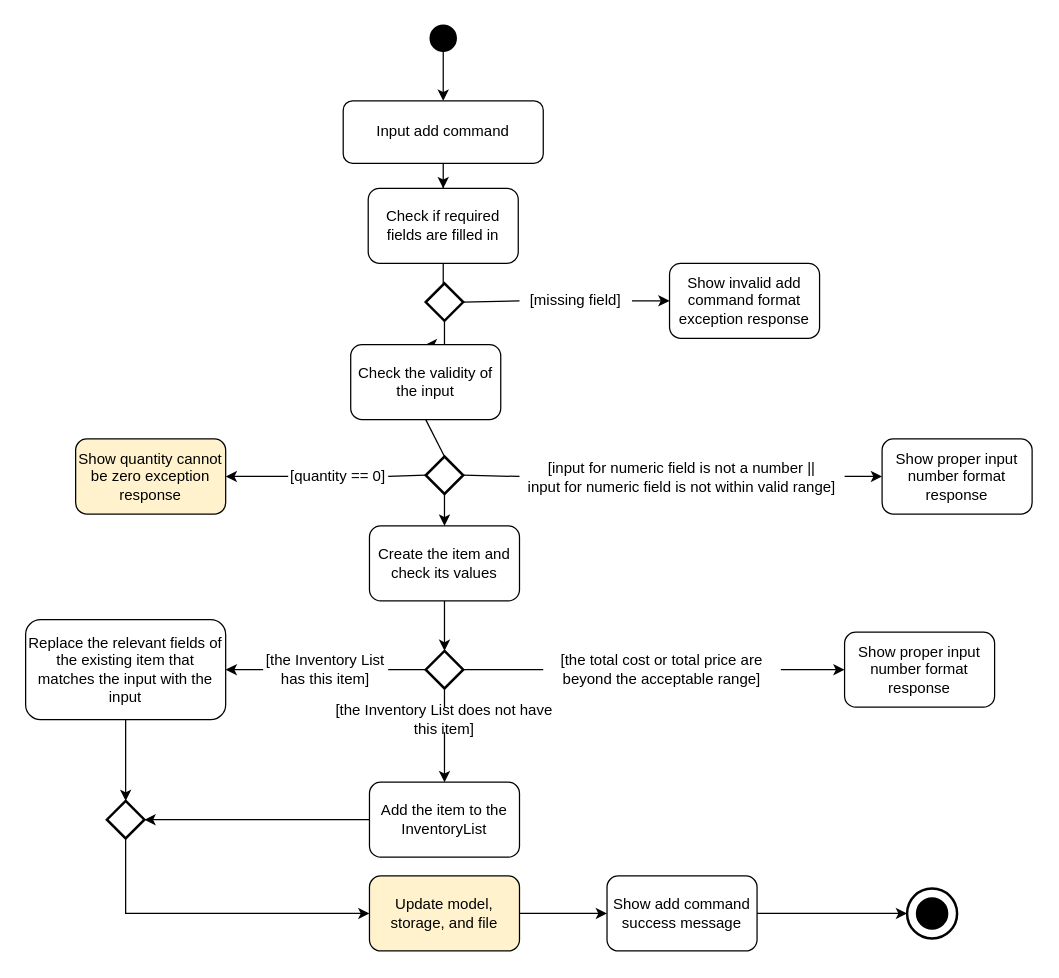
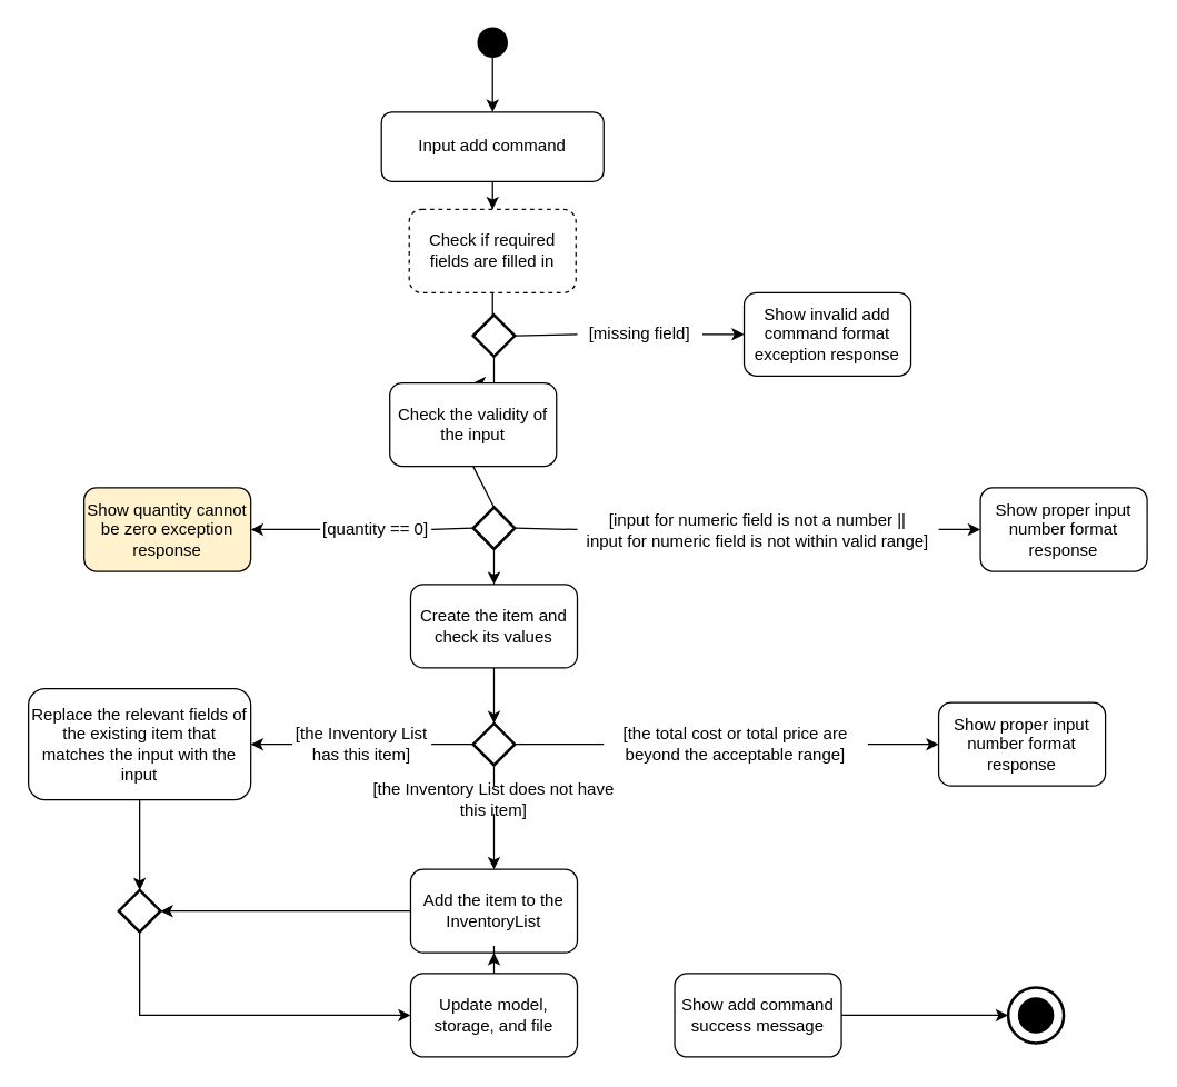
  <mxCell id="0" />
  <mxCell id="1" parent="0" />
  <mxCell id="2" value="" style="strokeWidth=2;html=1;shape=mxgraph.flowchart.start_2;whiteSpace=wrap;fillColor=#000000;" vertex="1" parent="1"><mxGeometry x="344" y="20" width="20" height="20" as="geometry" /></mxCell>
  <mxCell id="3" style="edgeStyle=orthogonalEdgeStyle;rounded=0;orthogonalLoop=1;jettySize=auto;html=1;entryX=0.5;entryY=0;entryDx=0;entryDy=0;" edge="1" parent="1" source="4" target="7"><mxGeometry relative="1" as="geometry" /></mxCell>
  <mxCell id="4" value="Input add command" style="rounded=1;whiteSpace=wrap;html=1;fillColor=#FFFFFF;" vertex="1" parent="1"><mxGeometry x="274" y="80" width="160" height="50" as="geometry" /></mxCell>
  <mxCell id="5" value="" style="endArrow=classic;html=1;exitX=0.5;exitY=1;exitDx=0;exitDy=0;exitPerimeter=0;" edge="1" parent="1" source="2"><mxGeometry width="50" height="50" relative="1" as="geometry"><mxPoint x="274" y="300" as="sourcePoint" /><mxPoint x="354" y="80" as="targetPoint" /></mxGeometry></mxCell>
  <mxCell id="6" style="edgeStyle=orthogonalEdgeStyle;rounded=0;orthogonalLoop=1;jettySize=auto;html=1;entryX=0.5;entryY=0;entryDx=0;entryDy=0;entryPerimeter=0;" edge="1" parent="1" source="7" target="11"><mxGeometry relative="1" as="geometry" /></mxCell>
- <mxCell id="7" value="Check if required fields are filled in" style="rounded=1;whiteSpace=wrap;html=1;fillColor=#FFFFFF;" vertex="1" parent="1"><mxGeometry x="294" y="150" width="120" height="60" as="geometry" /></mxCell>
+ <mxCell id="7" value="Check if required fields are filled in" style="rounded=1;whiteSpace=wrap;html=1;fillColor=#FFFFFF;dashed=1;" vertex="1" parent="1"><mxGeometry x="294" y="150" width="120" height="60" as="geometry" /></mxCell>
  <mxCell id="8" value="Show invalid add command format exception response" style="rounded=1;whiteSpace=wrap;html=1;fillColor=#FFFFFF;" vertex="1" parent="1"><mxGeometry x="535" y="210" width="120" height="60" as="geometry" /></mxCell>
  <mxCell id="9" style="edgeStyle=orthogonalEdgeStyle;rounded=0;orthogonalLoop=1;jettySize=auto;html=1;entryX=0;entryY=0.5;entryDx=0;entryDy=0;" edge="1" parent="1" source="15" target="8"><mxGeometry relative="1" as="geometry" /></mxCell>
  <mxCell id="10" style="edgeStyle=orthogonalEdgeStyle;rounded=0;orthogonalLoop=1;jettySize=auto;html=1;entryX=0.5;entryY=0;entryDx=0;entryDy=0;exitX=0.5;exitY=1;exitDx=0;exitDy=0;exitPerimeter=0;" edge="1" parent="1" source="11" target="14"><mxGeometry relative="1" as="geometry"><Array as="points"><mxPoint x="355" y="306" /><mxPoint x="355" y="306" /></Array></mxGeometry></mxCell>
  <mxCell id="11" value="" style="strokeWidth=2;html=1;shape=mxgraph.flowchart.decision;whiteSpace=wrap;fillColor=#FFFFFF;" vertex="1" parent="1"><mxGeometry x="340" y="226" width="30" height="30" as="geometry" /></mxCell>
  <mxCell id="12" value="Show proper input number format response" style="rounded=1;whiteSpace=wrap;html=1;fillColor=#FFFFFF;" vertex="1" parent="1"><mxGeometry x="705" y="350.5" width="120" height="60" as="geometry" /></mxCell>
  <mxCell id="13" style="edgeStyle=orthogonalEdgeStyle;rounded=0;orthogonalLoop=1;jettySize=auto;html=1;entryX=0;entryY=0.5;entryDx=0;entryDy=0;" edge="1" parent="1" source="17" target="12"><mxGeometry relative="1" as="geometry" /></mxCell>
  <mxCell id="14" value="Check the validity of the input" style="rounded=1;whiteSpace=wrap;html=1;fillColor=#FFFFFF;" vertex="1" parent="1"><mxGeometry x="280" y="275" width="120" height="60" as="geometry" /></mxCell>
  <mxCell id="15" value="[missing field]" style="text;html=1;strokeColor=none;fillColor=none;align=center;verticalAlign=middle;whiteSpace=wrap;rounded=0;" vertex="1" parent="1"><mxGeometry x="415" y="230" width="90" height="20" as="geometry" /></mxCell>
  <mxCell id="16" value="" style="endArrow=none;html=1;entryX=0;entryY=0.5;entryDx=0;entryDy=0;exitX=1;exitY=0.5;exitDx=0;exitDy=0;exitPerimeter=0;" edge="1" parent="1" source="11" target="15"><mxGeometry width="50" height="50" relative="1" as="geometry"><mxPoint x="725" y="116" as="sourcePoint" /><mxPoint x="775" y="66" as="targetPoint" /></mxGeometry></mxCell>
  <mxCell id="17" value="[input for numeric field is not a number ||&lt;br&gt;input for numeric field is not within valid range]" style="text;html=1;strokeColor=none;fillColor=none;align=center;verticalAlign=middle;whiteSpace=wrap;rounded=0;" vertex="1" parent="1"><mxGeometry x="415" y="370.5" width="260" height="20" as="geometry" /></mxCell>
  <mxCell id="18" value="" style="endArrow=none;html=1;entryX=0;entryY=0.5;entryDx=0;entryDy=0;exitX=1;exitY=0.5;exitDx=0;exitDy=0;" edge="1" parent="1" source="20" target="17"><mxGeometry width="50" height="50" relative="1" as="geometry"><mxPoint x="455" y="294.5" as="sourcePoint" /><mxPoint x="505" y="244.5" as="targetPoint" /></mxGeometry></mxCell>
  <mxCell id="19" style="edgeStyle=orthogonalEdgeStyle;rounded=0;orthogonalLoop=1;jettySize=auto;html=1;entryX=0.5;entryY=0;entryDx=0;entryDy=0;" edge="1" parent="1" source="20" target="27"><mxGeometry relative="1" as="geometry" /></mxCell>
  <mxCell id="20" value="" style="strokeWidth=2;html=1;shape=mxgraph.flowchart.decision;whiteSpace=wrap;fillColor=#FFFFFF;" vertex="1" parent="1"><mxGeometry x="340" y="364.5" width="30" height="30" as="geometry" /></mxCell>
  <mxCell id="21" value="" style="endArrow=none;html=1;entryX=0.5;entryY=0;entryDx=0;entryDy=0;exitX=0.5;exitY=1;exitDx=0;exitDy=0;entryPerimeter=0;" edge="1" parent="1" source="14" target="20"><mxGeometry width="50" height="50" relative="1" as="geometry"><mxPoint x="415" y="300" as="sourcePoint" /><mxPoint x="575" y="300.5" as="targetPoint" /></mxGeometry></mxCell>
  <mxCell id="22" value="Show quantity cannot be zero exception response" style="rounded=1;whiteSpace=wrap;html=1;fillColor=#fff2cc;" vertex="1" parent="1"><mxGeometry x="60" y="350.5" width="120" height="60" as="geometry" /></mxCell>
  <mxCell id="23" value="" style="endArrow=none;html=1;entryX=0;entryY=0.5;entryDx=0;entryDy=0;entryPerimeter=0;exitX=1;exitY=0.5;exitDx=0;exitDy=0;" edge="1" parent="1" source="25" target="20"><mxGeometry width="50" height="50" relative="1" as="geometry"><mxPoint x="-5" y="479.5" as="sourcePoint" /><mxPoint x="45" y="429.5" as="targetPoint" /></mxGeometry></mxCell>
  <mxCell id="24" style="edgeStyle=orthogonalEdgeStyle;rounded=0;orthogonalLoop=1;jettySize=auto;html=1;" edge="1" parent="1" source="25" target="22"><mxGeometry relative="1" as="geometry" /></mxCell>
  <mxCell id="25" value="[quantity == 0]" style="text;html=1;strokeColor=none;fillColor=none;align=center;verticalAlign=middle;whiteSpace=wrap;rounded=0;" vertex="1" parent="1"><mxGeometry x="230" y="370.5" width="80" height="20" as="geometry" /></mxCell>
  <mxCell id="26" style="edgeStyle=orthogonalEdgeStyle;rounded=0;orthogonalLoop=1;jettySize=auto;html=1;" edge="1" parent="1" source="27" target="29"><mxGeometry relative="1" as="geometry" /></mxCell>
  <mxCell id="27" value="Create the item and check its values" style="rounded=1;whiteSpace=wrap;html=1;fillColor=#FFFFFF;" vertex="1" parent="1"><mxGeometry x="295" y="420" width="120" height="60" as="geometry" /></mxCell>
  <mxCell id="28" style="edgeStyle=orthogonalEdgeStyle;rounded=0;orthogonalLoop=1;jettySize=auto;html=1;" edge="1" parent="1" source="36" target="35"><mxGeometry relative="1" as="geometry" /></mxCell>
  <mxCell id="29" value="" style="strokeWidth=2;html=1;shape=mxgraph.flowchart.decision;whiteSpace=wrap;fillColor=#FFFFFF;" vertex="1" parent="1"><mxGeometry x="340" y="520" width="30" height="30" as="geometry" /></mxCell>
  <mxCell id="30" value="Show proper input number format response" style="rounded=1;whiteSpace=wrap;html=1;fillColor=#FFFFFF;" vertex="1" parent="1"><mxGeometry x="675" y="505" width="120" height="60" as="geometry" /></mxCell>
  <mxCell id="31" style="edgeStyle=orthogonalEdgeStyle;rounded=0;orthogonalLoop=1;jettySize=auto;html=1;entryX=0;entryY=0.5;entryDx=0;entryDy=0;" edge="1" parent="1" source="32" target="30"><mxGeometry relative="1" as="geometry" /></mxCell>
  <mxCell id="32" value="[the total cost or total price are beyond the acceptable range]" style="text;html=1;strokeColor=none;fillColor=none;align=center;verticalAlign=middle;whiteSpace=wrap;rounded=0;" vertex="1" parent="1"><mxGeometry x="434" y="525" width="190" height="20" as="geometry" /></mxCell>
  <mxCell id="33" value="" style="endArrow=none;html=1;entryX=0;entryY=0.5;entryDx=0;entryDy=0;exitX=1;exitY=0.5;exitDx=0;exitDy=0;exitPerimeter=0;" edge="1" parent="1" source="29" target="32"><mxGeometry width="50" height="50" relative="1" as="geometry"><mxPoint x="464" y="544.5" as="sourcePoint" /><mxPoint x="599" y="409.5" as="targetPoint" /></mxGeometry></mxCell>
  <mxCell id="34" style="edgeStyle=orthogonalEdgeStyle;rounded=0;orthogonalLoop=1;jettySize=auto;html=1;entryX=1;entryY=0.5;entryDx=0;entryDy=0;entryPerimeter=0;" edge="1" parent="1" source="35" target="50"><mxGeometry relative="1" as="geometry" /></mxCell>
  <mxCell id="35" value="Add the item to the InventoryList" style="rounded=1;whiteSpace=wrap;html=1;fillColor=#FFFFFF;" vertex="1" parent="1"><mxGeometry x="295" y="625" width="120" height="60" as="geometry" /></mxCell>
  <mxCell id="36" value="[the Inventory List does not have this item]" style="text;html=1;strokeColor=none;fillColor=none;align=center;verticalAlign=middle;whiteSpace=wrap;rounded=0;" vertex="1" parent="1"><mxGeometry x="260" y="565" width="190" height="20" as="geometry" /></mxCell>
  <mxCell id="37" value="" style="endArrow=none;html=1;entryX=0.5;entryY=1;entryDx=0;entryDy=0;entryPerimeter=0;exitX=0.5;exitY=0;exitDx=0;exitDy=0;" edge="1" parent="1" source="36" target="29"><mxGeometry width="50" height="50" relative="1" as="geometry"><mxPoint x="264" y="570" as="sourcePoint" /><mxPoint x="314" y="520" as="targetPoint" /></mxGeometry></mxCell>
  <mxCell id="38" value="Replace the relevant fields of the existing item that matches the input with the input" style="rounded=1;whiteSpace=wrap;html=1;fillColor=#FFFFFF;" vertex="1" parent="1"><mxGeometry x="20" y="495" width="160" height="80" as="geometry" /></mxCell>
  <mxCell id="39" value="" style="endArrow=none;html=1;entryX=0;entryY=0.5;entryDx=0;entryDy=0;exitX=1;exitY=0.5;exitDx=0;exitDy=0;entryPerimeter=0;" edge="1" parent="1" source="41" target="29"><mxGeometry width="50" height="50" relative="1" as="geometry"><mxPoint x="554" y="470" as="sourcePoint" /><mxPoint x="618" y="470" as="targetPoint" /></mxGeometry></mxCell>
  <mxCell id="40" style="edgeStyle=orthogonalEdgeStyle;rounded=0;orthogonalLoop=1;jettySize=auto;html=1;entryX=1;entryY=0.5;entryDx=0;entryDy=0;" edge="1" parent="1" source="41" target="38"><mxGeometry relative="1" as="geometry" /></mxCell>
  <mxCell id="41" value="[the Inventory List has this item]" style="text;html=1;strokeColor=none;fillColor=none;align=center;verticalAlign=middle;whiteSpace=wrap;rounded=0;" vertex="1" parent="1"><mxGeometry x="210" y="525" width="100" height="20" as="geometry" /></mxCell>
- <mxCell id="42" style="edgeStyle=orthogonalEdgeStyle;rounded=0;orthogonalLoop=1;jettySize=auto;html=1;entryX=0;entryY=0.5;entryDx=0;entryDy=0;" edge="1" parent="1" source="43" target="45"><mxGeometry relative="1" as="geometry" /></mxCell>
- <mxCell id="43" value="Update model, storage, and file" style="rounded=1;whiteSpace=wrap;html=1;fillColor=#fff2cc;" vertex="1" parent="1"><mxGeometry x="295" y="700" width="120" height="60" as="geometry" /></mxCell>
+ <mxCell id="42" style="edgeStyle=orthogonalEdgeStyle;rounded=0;orthogonalLoop=1;jettySize=auto;html=1;" edge="1" parent="1" source="43" target="35"><mxGeometry relative="1" as="geometry" /></mxCell>
+ <mxCell id="43" value="Update model, storage, and file" style="rounded=1;whiteSpace=wrap;html=1;fillColor=#FFFFFF;" vertex="1" parent="1"><mxGeometry x="295" y="700" width="120" height="60" as="geometry" /></mxCell>
  <mxCell id="44" style="edgeStyle=orthogonalEdgeStyle;rounded=0;orthogonalLoop=1;jettySize=auto;html=1;entryX=0;entryY=0.5;entryDx=0;entryDy=0;entryPerimeter=0;" edge="1" parent="1" source="45" target="46"><mxGeometry relative="1" as="geometry" /></mxCell>
  <mxCell id="45" value="Show add command success message" style="rounded=1;whiteSpace=wrap;html=1;fillColor=#FFFFFF;" vertex="1" parent="1"><mxGeometry x="485" y="700" width="120" height="60" as="geometry" /></mxCell>
  <mxCell id="46" value="" style="strokeWidth=2;html=1;shape=mxgraph.flowchart.start_2;whiteSpace=wrap;fillColor=#FFFFFF;" vertex="1" parent="1"><mxGeometry x="725" y="710" width="40" height="40" as="geometry" /></mxCell>
  <mxCell id="47" value="" style="strokeWidth=2;html=1;shape=mxgraph.flowchart.start_2;whiteSpace=wrap;fillColor=#000000;" vertex="1" parent="1"><mxGeometry x="733" y="718" width="24" height="24" as="geometry" /></mxCell>
  <mxCell id="48" style="edgeStyle=orthogonalEdgeStyle;rounded=0;orthogonalLoop=1;jettySize=auto;html=1;exitX=0.5;exitY=1;exitDx=0;exitDy=0;" edge="1" parent="1" target="50" source="38"><mxGeometry relative="1" as="geometry"><mxPoint x="125" y="597.5" as="sourcePoint" /></mxGeometry></mxCell>
  <mxCell id="49" style="edgeStyle=orthogonalEdgeStyle;rounded=0;orthogonalLoop=1;jettySize=auto;html=1;entryX=0;entryY=0.5;entryDx=0;entryDy=0;exitX=0.5;exitY=1;exitDx=0;exitDy=0;exitPerimeter=0;" edge="1" parent="1" source="50" target="43"><mxGeometry relative="1" as="geometry" /></mxCell>
  <mxCell id="50" value="" style="strokeWidth=2;html=1;shape=mxgraph.flowchart.decision;whiteSpace=wrap;fillColor=#FFFFFF;" vertex="1" parent="1"><mxGeometry x="85" y="640" width="30" height="30" as="geometry" /></mxCell>
